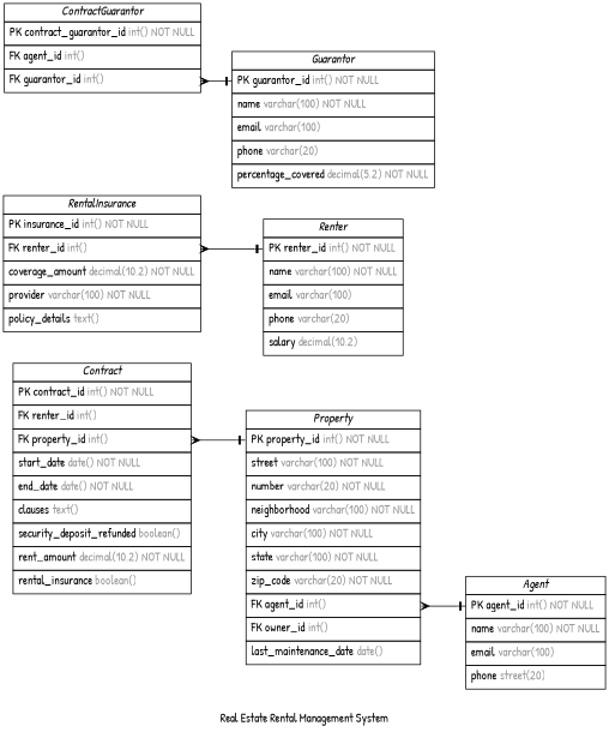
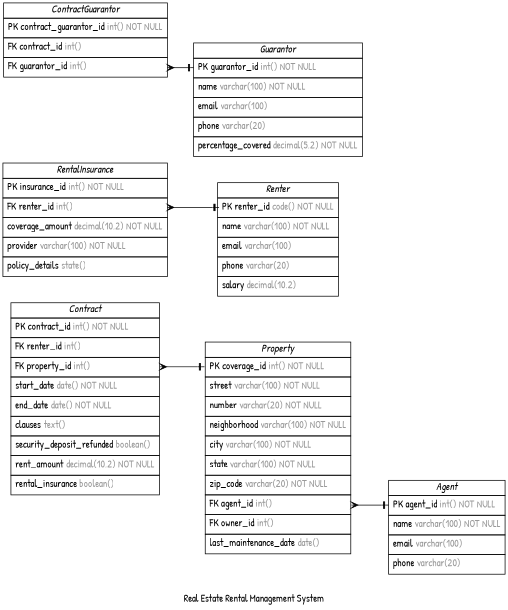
  digraph {
    concentrate=true
    fontname="Patrick Hand"
    label="Real Estate Rental Management System"
    nodesep=0.5
    rankdir=LR
    splines=spline
    node [fontname="Patrick Hand" shape=plain]
    edge [arrowhead=noneotee arrowsize=0.9 arrowtail=ocrow dir=both fontname="Patrick Hand" fontsize=12 labelangle=32 labeldistance=1.8 penwidth=1.0]
-   n1 [label=<         <table border="0" cellborder="1" cellspacing="0" >         <tr><td><i>Agent</i></td></tr>         <tr><td port="agent_id" align="left" cellpadding="5">PK agent_id <font color="grey60">int() NOT NULL</font></td></tr>         <tr><td port="name" align="left" cellpadding="5">name <font color="grey60">varchar(100) NOT NULL</font></td></tr>         <tr><td port="email" align="left" cellpadding="5">email <font color="grey60">varchar(100)</font></td></tr>         <tr><td port="phone" align="left" cellpadding="5">phone <font color="grey60">street(20)</font></td></tr>     </table>>]
-   n2 [label=<         <table border="0" cellborder="1" cellspacing="0" >         <tr><td><i>Property</i></td></tr>         <tr><td port="property_id" align="left" cellpadding="5">PK property_id <font color="grey60">int() NOT NULL</font></td></tr>         <tr><td port="street" align="left" cellpadding="5">street <font color="grey60">varchar(100) NOT NULL</font></td></tr>         <tr><td port="number" align="left" cellpadding="5">number <font color="grey60">varchar(20) NOT NULL</font></td></tr>         <tr><td port="neighborhood" align="left" cellpadding="5">neighborhood <font color="grey60">varchar(100) NOT NULL</font></td></tr>         <tr><td port="city" align="left" cellpadding="5">city <font color="grey60">varchar(100) NOT NULL</font></td></tr>         <tr><td port="state" align="left" cellpadding="5">state <font color="grey60">varchar(100) NOT NULL</font></td></tr>         <tr><td port="zip_code" align="left" cellpadding="5">zip_code <font color="grey60">varchar(20) NOT NULL</font></td></tr>         <tr><td port="agent_id" align="left" cellpadding="5">FK agent_id <font color="grey60">int()</font></td></tr>         <tr><td port="owner_id" align="left" cellpadding="5">FK owner_id <font color="grey60">int()</font></td></tr>         <tr><td port="last_maintenance_date" align="left" cellpadding="5">last_maintenance_date <font color="grey60">date()</font></td></tr>     </table>>]
-   n3 [label=<         <table border="0" cellborder="1" cellspacing="0" >         <tr><td><i>Renter</i></td></tr>         <tr><td port="renter_id" align="left" cellpadding="5">PK renter_id <font color="grey60">int() NOT NULL</font></td></tr>         <tr><td port="name" align="left" cellpadding="5">name <font color="grey60">varchar(100) NOT NULL</font></td></tr>         <tr><td port="email" align="left" cellpadding="5">email <font color="grey60">varchar(100)</font></td></tr>         <tr><td port="phone" align="left" cellpadding="5">phone <font color="grey60">varchar(20)</font></td></tr>         <tr><td port="salary" align="left" cellpadding="5">salary <font color="grey60">decimal(10,2)</font></td></tr>     </table>>]
+   n1 [label=<         <table border="0" cellborder="1" cellspacing="0" >         <tr><td><i>Agent</i></td></tr>         <tr><td port="agent_id" align="left" cellpadding="5">PK agent_id <font color="grey60">int() NOT NULL</font></td></tr>         <tr><td port="name" align="left" cellpadding="5">name <font color="grey60">varchar(100) NOT NULL</font></td></tr>         <tr><td port="email" align="left" cellpadding="5">email <font color="grey60">varchar(100)</font></td></tr>         <tr><td port="phone" align="left" cellpadding="5">phone <font color="grey60">varchar(20)</font></td></tr>     </table>>]
+   n2 [label=<         <table border="0" cellborder="1" cellspacing="0" >         <tr><td><i>Property</i></td></tr>         <tr><td port="property_id" align="left" cellpadding="5">PK coverage_id <font color="grey60">int() NOT NULL</font></td></tr>         <tr><td port="street" align="left" cellpadding="5">street <font color="grey60">varchar(100) NOT NULL</font></td></tr>         <tr><td port="number" align="left" cellpadding="5">number <font color="grey60">varchar(20) NOT NULL</font></td></tr>         <tr><td port="neighborhood" align="left" cellpadding="5">neighborhood <font color="grey60">varchar(100) NOT NULL</font></td></tr>         <tr><td port="city" align="left" cellpadding="5">city <font color="grey60">varchar(100) NOT NULL</font></td></tr>         <tr><td port="state" align="left" cellpadding="5">state <font color="grey60">varchar(100) NOT NULL</font></td></tr>         <tr><td port="zip_code" align="left" cellpadding="5">zip_code <font color="grey60">varchar(20) NOT NULL</font></td></tr>         <tr><td port="agent_id" align="left" cellpadding="5">FK agent_id <font color="grey60">int()</font></td></tr>         <tr><td port="owner_id" align="left" cellpadding="5">FK owner_id <font color="grey60">int()</font></td></tr>         <tr><td port="last_maintenance_date" align="left" cellpadding="5">last_maintenance_date <font color="grey60">date()</font></td></tr>     </table>>]
+   n3 [label=<         <table border="0" cellborder="1" cellspacing="0" >         <tr><td><i>Renter</i></td></tr>         <tr><td port="renter_id" align="left" cellpadding="5">PK renter_id <font color="grey60">code() NOT NULL</font></td></tr>         <tr><td port="name" align="left" cellpadding="5">name <font color="grey60">varchar(100) NOT NULL</font></td></tr>         <tr><td port="email" align="left" cellpadding="5">email <font color="grey60">varchar(100)</font></td></tr>         <tr><td port="phone" align="left" cellpadding="5">phone <font color="grey60">varchar(20)</font></td></tr>         <tr><td port="salary" align="left" cellpadding="5">salary <font color="grey60">decimal(10,2)</font></td></tr>     </table>>]
    n4 [label=<         <table border="0" cellborder="1" cellspacing="0" >         <tr><td><i>Contract</i></td></tr>         <tr><td port="contract_id" align="left" cellpadding="5">PK contract_id <font color="grey60">int() NOT NULL</font></td></tr>         <tr><td port="renter_id" align="left" cellpadding="5">FK renter_id <font color="grey60">int()</font></td></tr>         <tr><td port="property_id" align="left" cellpadding="5">FK property_id <font color="grey60">int()</font></td></tr>         <tr><td port="start_date" align="left" cellpadding="5">start_date <font color="grey60">date() NOT NULL</font></td></tr>         <tr><td port="end_date" align="left" cellpadding="5">end_date <font color="grey60">date() NOT NULL</font></td></tr>         <tr><td port="clauses" align="left" cellpadding="5">clauses <font color="grey60">text()</font></td></tr>         <tr><td port="security_deposit_refunded" align="left" cellpadding="5">security_deposit_refunded <font color="grey60">boolean()</font></td></tr>         <tr><td port="rent_amount" align="left" cellpadding="5">rent_amount <font color="grey60">decimal(10,2) NOT NULL</font></td></tr>         <tr><td port="rental_insurance" align="left" cellpadding="5">rental_insurance <font color="grey60">boolean()</font></td></tr>     </table>>]
    n5 [label=<         <table border="0" cellborder="1" cellspacing="0" >         <tr><td><i>Guarantor</i></td></tr>         <tr><td port="guarantor_id" align="left" cellpadding="5">PK guarantor_id <font color="grey60">int() NOT NULL</font></td></tr>         <tr><td port="name" align="left" cellpadding="5">name <font color="grey60">varchar(100) NOT NULL</font></td></tr>         <tr><td port="email" align="left" cellpadding="5">email <font color="grey60">varchar(100)</font></td></tr>         <tr><td port="phone" align="left" cellpadding="5">phone <font color="grey60">varchar(20)</font></td></tr>         <tr><td port="percentage_covered" align="left" cellpadding="5">percentage_covered <font color="grey60">decimal(5,2) NOT NULL</font></td></tr>     </table>>]
-   n6 [label=<         <table border="0" cellborder="1" cellspacing="0" >         <tr><td><i>ContractGuarantor</i></td></tr>         <tr><td port="contract_guarantor_id" align="left" cellpadding="5">PK contract_guarantor_id <font color="grey60">int() NOT NULL</font></td></tr>         <tr><td port="contract_id" align="left" cellpadding="5">FK agent_id <font color="grey60">int()</font></td></tr>         <tr><td port="guarantor_id" align="left" cellpadding="5">FK guarantor_id <font color="grey60">int()</font></td></tr>     </table>>]
-   n7 [label=<         <table border="0" cellborder="1" cellspacing="0" >         <tr><td><i>RentalInsurance</i></td></tr>         <tr><td port="insurance_id" align="left" cellpadding="5">PK insurance_id <font color="grey60">int() NOT NULL</font></td></tr>         <tr><td port="renter_id" align="left" cellpadding="5">FK renter_id <font color="grey60">int()</font></td></tr>         <tr><td port="coverage_amount" align="left" cellpadding="5">coverage_amount <font color="grey60">decimal(10,2) NOT NULL</font></td></tr>         <tr><td port="provider" align="left" cellpadding="5">provider <font color="grey60">varchar(100) NOT NULL</font></td></tr>         <tr><td port="policy_details" align="left" cellpadding="5">policy_details <font color="grey60">text()</font></td></tr>     </table>>]
+   n6 [label=<         <table border="0" cellborder="1" cellspacing="0" >         <tr><td><i>ContractGuarantor</i></td></tr>         <tr><td port="contract_guarantor_id" align="left" cellpadding="5">PK contract_guarantor_id <font color="grey60">int() NOT NULL</font></td></tr>         <tr><td port="contract_id" align="left" cellpadding="5">FK contract_id <font color="grey60">int()</font></td></tr>         <tr><td port="guarantor_id" align="left" cellpadding="5">FK guarantor_id <font color="grey60">int()</font></td></tr>     </table>>]
+   n7 [label=<         <table border="0" cellborder="1" cellspacing="0" >         <tr><td><i>RentalInsurance</i></td></tr>         <tr><td port="insurance_id" align="left" cellpadding="5">PK insurance_id <font color="grey60">int() NOT NULL</font></td></tr>         <tr><td port="renter_id" align="left" cellpadding="5">FK renter_id <font color="grey60">int()</font></td></tr>         <tr><td port="coverage_amount" align="left" cellpadding="5">coverage_amount <font color="grey60">decimal(10,2) NOT NULL</font></td></tr>         <tr><td port="provider" align="left" cellpadding="5">provider <font color="grey60">varchar(100) NOT NULL</font></td></tr>         <tr><td port="policy_details" align="left" cellpadding="5">policy_details <font color="grey60">state()</font></td></tr>     </table>>]
    n2 -> n1 [headport=agent_id tailport=agent_id]
    n4 -> n2 [headport=property_id tailport=property_id]
    n6 -> n5 [headport=guarantor_id tailport=guarantor_id]
    n7 -> n3 [headport=renter_id tailport=renter_id]
  }
